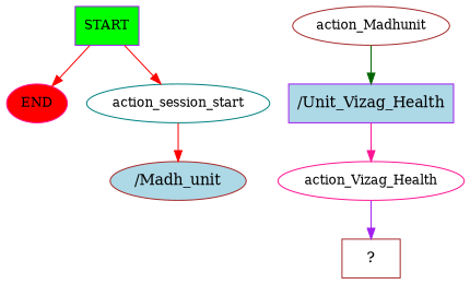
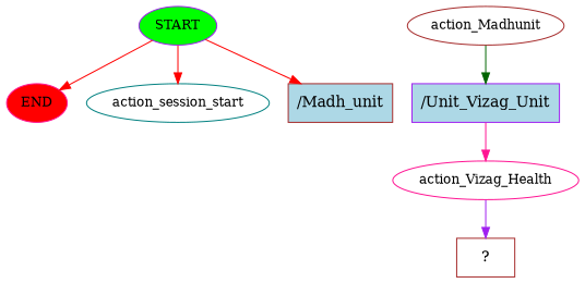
  digraph {
    node [color=brown fontsize=12]
    edge [color=red]
-   n1 [color=purple fillcolor=green label=START style=filled shape=box]
+   n1 [color=purple fillcolor=green label=START style=filled]
    n2 [color=deeppink fillcolor=red label=END style=filled]
    n3 [color=teal label=action_session_start]
-   n4 [fillcolor=lightblue label="/Madh_unit" shape=ellipse style=filled fontsize=""]
+   n4 [fillcolor=lightblue label="/Madh_unit" shape=rect style=filled fontsize=""]
    n5 [label=action_Madhunit]
-   n6 [color=purple fillcolor=lightblue label="/Unit_Vizag_Health" shape=rect style=filled fontsize=""]
+   n6 [color=purple fillcolor=lightblue label="/Unit_Vizag_Unit" shape=rect style=filled fontsize=""]
    n7 [color=deeppink label=action_Vizag_Health]
    n8 [label="  ?  " shape=rect fontsize=""]
    n1 -> n2
    n1 -> n3
-   n3 -> n4
+   n1 -> n4
    n5 -> n6 [color=darkgreen]
    n6 -> n7 [color=deeppink]
    n7 -> n8 [color=purple]
  }
